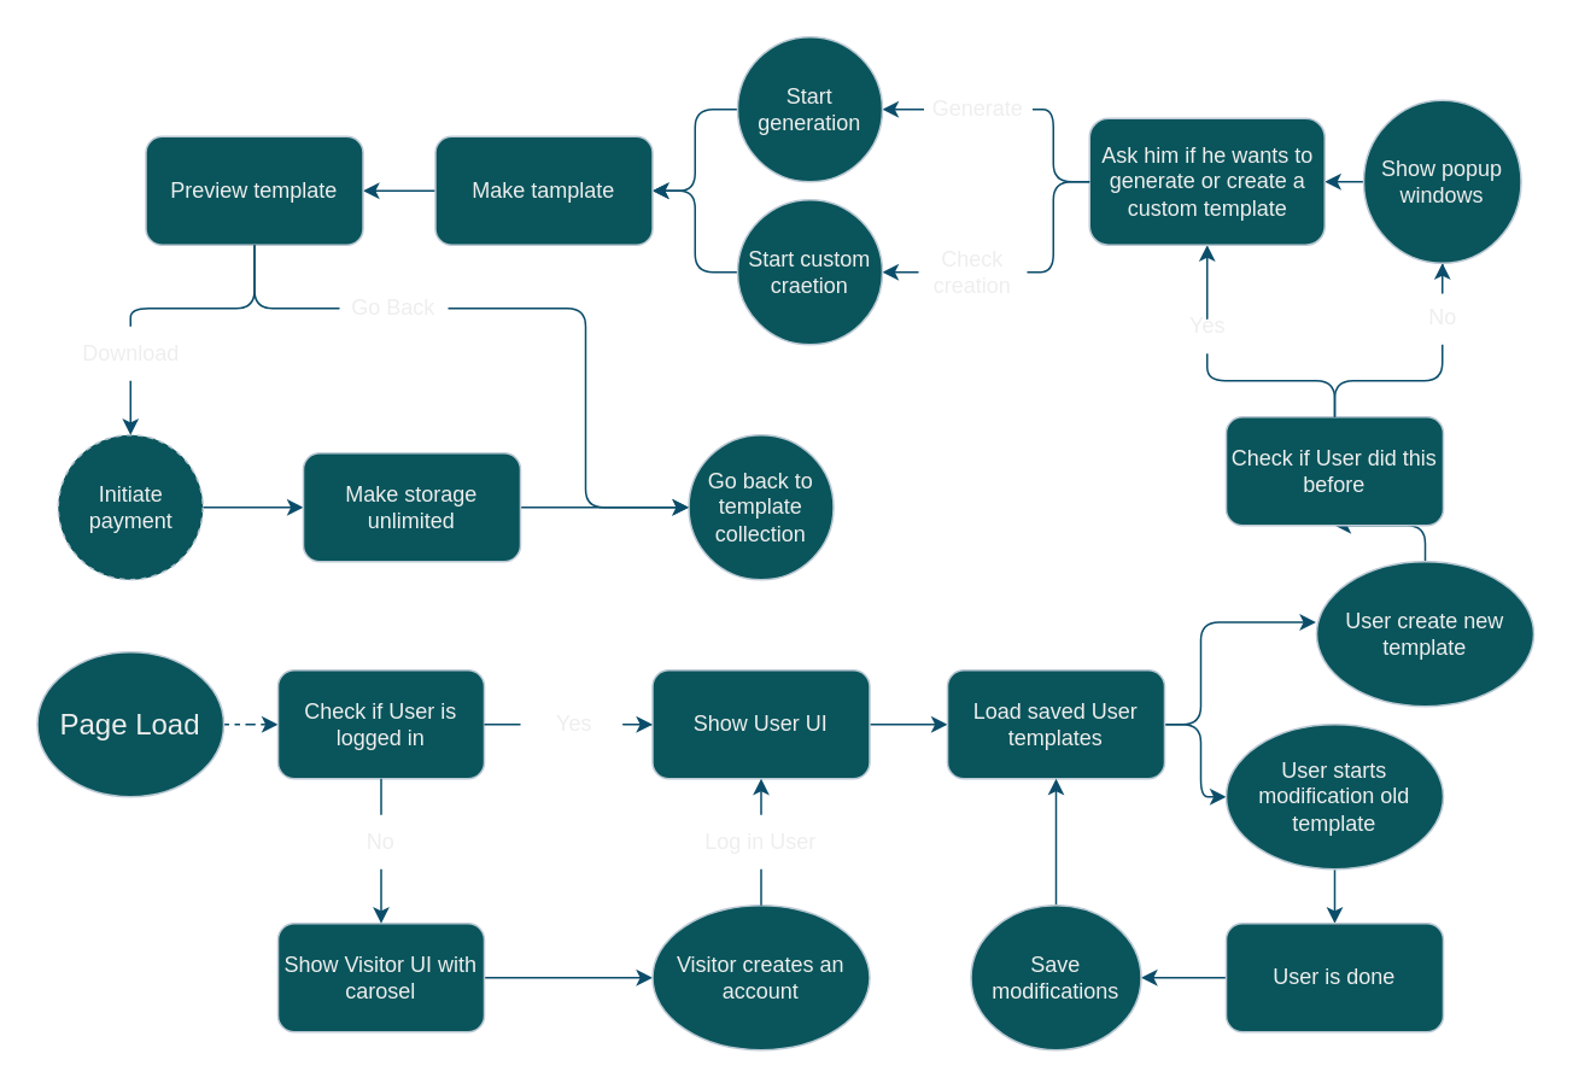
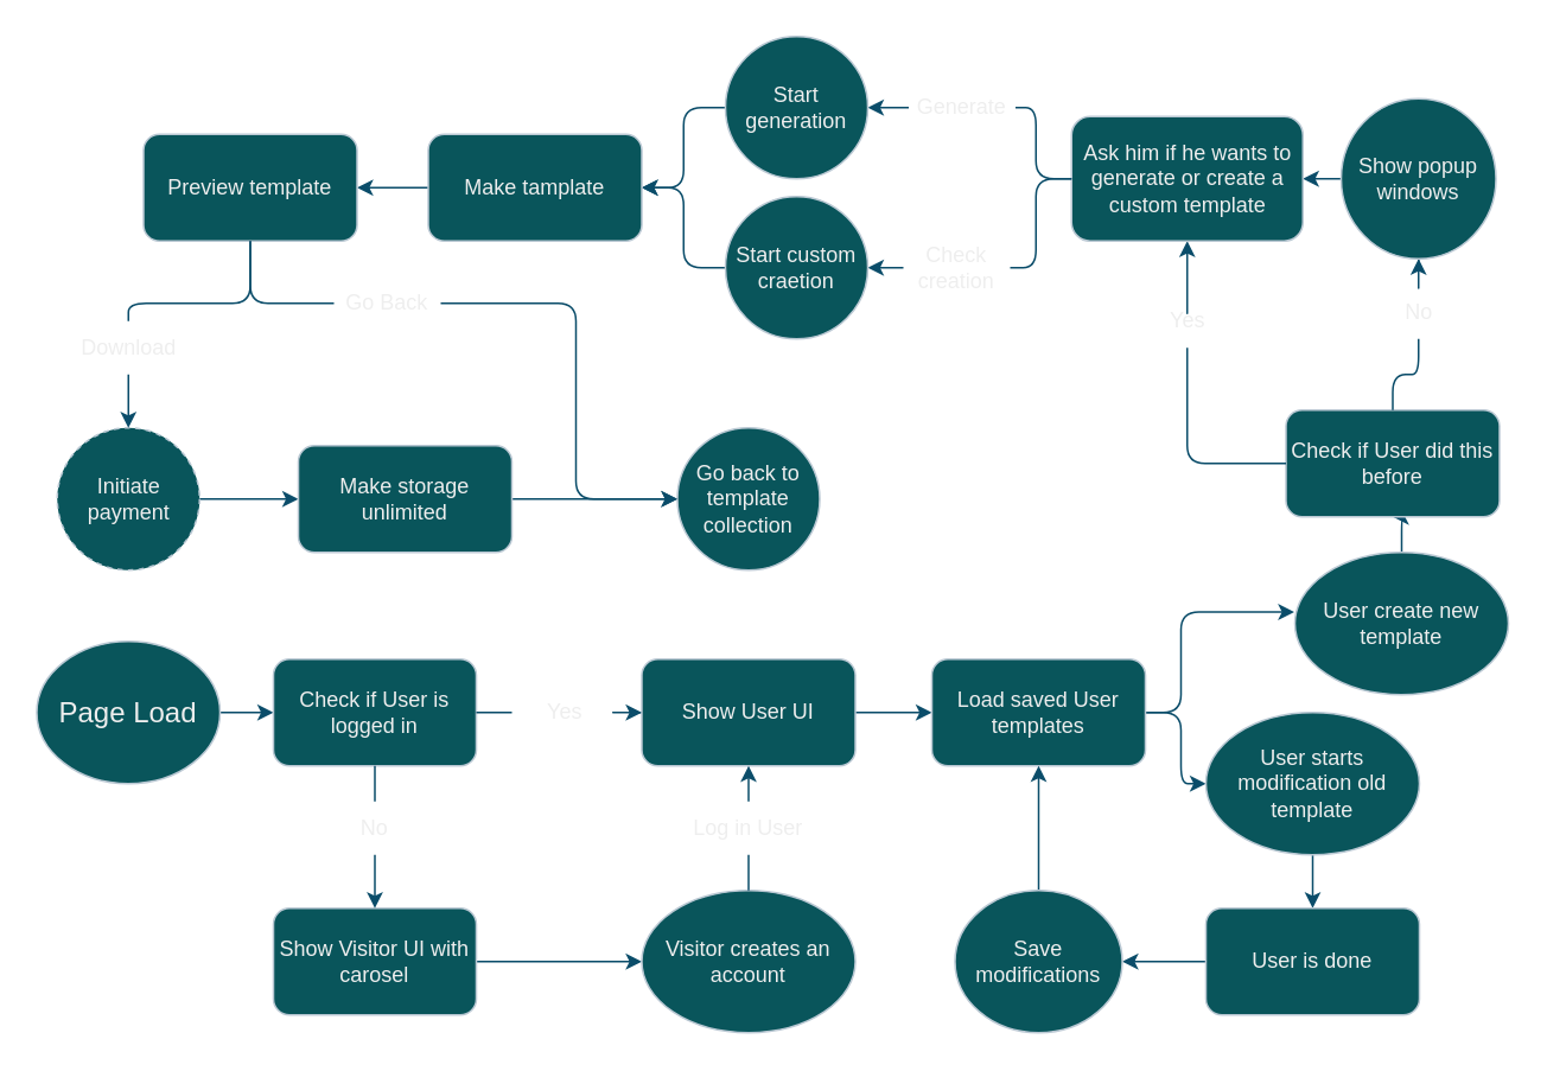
  <mxCell id="0" />
  <mxCell id="1" parent="0" />
- <mxCell id="2" value="" style="edgeStyle=orthogonalEdgeStyle;rounded=1;orthogonalLoop=1;jettySize=auto;html=1;labelBackgroundColor=none;strokeColor=#0B4D6A;fontColor=default;dashed=1;" parent="1" source="3" target="5" edge="1"><mxGeometry relative="1" as="geometry" /></mxCell>
+ <mxCell id="2" value="" style="edgeStyle=orthogonalEdgeStyle;rounded=1;orthogonalLoop=1;jettySize=auto;html=1;labelBackgroundColor=none;strokeColor=#0B4D6A;fontColor=default;" parent="1" source="3" target="5" edge="1"><mxGeometry relative="1" as="geometry" /></mxCell>
  <mxCell id="3" value="Page Load" style="ellipse;whiteSpace=wrap;html=1;fontSize=16;labelBackgroundColor=none;fillColor=#09555B;strokeColor=#BAC8D3;fontColor=#EEEEEE;rounded=1;" parent="1" vertex="1"><mxGeometry x="20" y="360" width="103" height="80" as="geometry" /></mxCell>
  <mxCell id="4" value="" style="edgeStyle=orthogonalEdgeStyle;rounded=1;orthogonalLoop=1;jettySize=auto;html=1;startArrow=none;labelBackgroundColor=none;strokeColor=#0B4D6A;fontColor=default;" parent="1" source="59" target="7" edge="1"><mxGeometry relative="1" as="geometry" /></mxCell>
  <mxCell id="5" value="Check if User is logged in" style="rounded=1;whiteSpace=wrap;html=1;labelBackgroundColor=none;fillColor=#09555B;strokeColor=#BAC8D3;fontColor=#EEEEEE;" parent="1" vertex="1"><mxGeometry x="153" y="370" width="114" height="60" as="geometry" /></mxCell>
  <mxCell id="6" value="" style="edgeStyle=orthogonalEdgeStyle;rounded=1;orthogonalLoop=1;jettySize=auto;html=1;labelBackgroundColor=none;strokeColor=#0B4D6A;fontColor=default;" parent="1" source="7" target="32" edge="1"><mxGeometry relative="1" as="geometry" /></mxCell>
  <mxCell id="7" value="Show User UI" style="whiteSpace=wrap;html=1;rounded=1;labelBackgroundColor=none;fillColor=#09555B;strokeColor=#BAC8D3;fontColor=#EEEEEE;" parent="1" vertex="1"><mxGeometry x="360" y="370" width="120" height="60" as="geometry" /></mxCell>
  <mxCell id="8" value="" style="edgeStyle=orthogonalEdgeStyle;rounded=1;orthogonalLoop=1;jettySize=auto;html=1;entryX=0;entryY=0.5;entryDx=0;entryDy=0;labelBackgroundColor=none;strokeColor=#0B4D6A;fontColor=default;" parent="1" source="9" target="11" edge="1"><mxGeometry relative="1" as="geometry" /></mxCell>
  <mxCell id="9" value="Show Visitor UI with carosel" style="rounded=1;whiteSpace=wrap;html=1;labelBackgroundColor=none;fillColor=#09555B;strokeColor=#BAC8D3;fontColor=#EEEEEE;" parent="1" vertex="1"><mxGeometry x="153" y="510" width="114" height="60" as="geometry" /></mxCell>
  <mxCell id="10" value="" style="edgeStyle=orthogonalEdgeStyle;rounded=1;orthogonalLoop=1;jettySize=auto;html=1;entryX=0.5;entryY=1;entryDx=0;entryDy=0;startArrow=none;labelBackgroundColor=none;strokeColor=#0B4D6A;fontColor=default;" parent="1" source="57" target="7" edge="1"><mxGeometry relative="1" as="geometry" /></mxCell>
  <mxCell id="11" value="&lt;div&gt;Visitor creates an account&lt;/div&gt;" style="ellipse;whiteSpace=wrap;html=1;rounded=1;labelBackgroundColor=none;fillColor=#09555B;strokeColor=#BAC8D3;fontColor=#EEEEEE;" parent="1" vertex="1"><mxGeometry x="360" y="500" width="120" height="80" as="geometry" /></mxCell>
  <mxCell id="12" value="" style="edgeStyle=orthogonalEdgeStyle;rounded=1;orthogonalLoop=1;jettySize=auto;html=1;exitX=0.5;exitY=0;exitDx=0;exitDy=0;labelBackgroundColor=none;strokeColor=#0B4D6A;fontColor=default;" parent="1" source="13" target="16" edge="1"><mxGeometry relative="1" as="geometry"><mxPoint x="787" y="300" as="sourcePoint" /></mxGeometry></mxCell>
  <mxCell id="13" value="User create new template" style="ellipse;whiteSpace=wrap;html=1;rounded=1;labelBackgroundColor=none;fillColor=#09555B;strokeColor=#BAC8D3;fontColor=#EEEEEE;" parent="1" vertex="1"><mxGeometry x="727" y="310" width="120" height="80" as="geometry" /></mxCell>
  <mxCell id="14" style="edgeStyle=orthogonalEdgeStyle;rounded=1;orthogonalLoop=1;jettySize=auto;html=1;entryX=0.5;entryY=1;entryDx=0;entryDy=0;startArrow=none;exitX=0.5;exitY=0;exitDx=0;exitDy=0;labelBackgroundColor=none;strokeColor=#0B4D6A;fontColor=default;" parent="1" source="63" target="21" edge="1"><mxGeometry relative="1" as="geometry"><Array as="points"><mxPoint x="667" y="180" /><mxPoint x="667" y="150" /></Array></mxGeometry></mxCell>
  <mxCell id="15" style="edgeStyle=orthogonalEdgeStyle;rounded=1;orthogonalLoop=1;jettySize=auto;html=1;entryX=0.5;entryY=1;entryDx=0;entryDy=0;startArrow=none;labelBackgroundColor=none;strokeColor=#0B4D6A;fontColor=default;" parent="1" source="61" target="18" edge="1"><mxGeometry relative="1" as="geometry" /></mxCell>
- <mxCell id="16" value="Check if User did this before" style="whiteSpace=wrap;html=1;rounded=1;labelBackgroundColor=none;fillColor=#09555B;strokeColor=#BAC8D3;fontColor=#EEEEEE;" parent="1" vertex="1"><mxGeometry x="677" y="230" width="120" height="60" as="geometry" /></mxCell>
+ <mxCell id="16" value="Check if User did this before" style="whiteSpace=wrap;html=1;rounded=1;labelBackgroundColor=none;fillColor=#09555B;strokeColor=#BAC8D3;fontColor=#EEEEEE;" parent="1" vertex="1"><mxGeometry x="722" y="230" width="120" height="60" as="geometry" /></mxCell>
  <mxCell id="17" value="" style="edgeStyle=orthogonalEdgeStyle;rounded=1;orthogonalLoop=1;jettySize=auto;html=1;labelBackgroundColor=none;strokeColor=#0B4D6A;fontColor=default;" parent="1" source="18" target="21" edge="1"><mxGeometry relative="1" as="geometry" /></mxCell>
  <mxCell id="18" value="Show popup windows " style="ellipse;whiteSpace=wrap;html=1;rounded=1;labelBackgroundColor=none;fillColor=#09555B;strokeColor=#BAC8D3;fontColor=#EEEEEE;" parent="1" vertex="1"><mxGeometry x="753" y="55" width="87" height="90" as="geometry" /></mxCell>
  <mxCell id="19" value="" style="edgeStyle=orthogonalEdgeStyle;rounded=1;orthogonalLoop=1;jettySize=auto;html=1;startArrow=none;labelBackgroundColor=none;strokeColor=#0B4D6A;fontColor=default;" parent="1" source="49" target="23" edge="1"><mxGeometry relative="1" as="geometry" /></mxCell>
  <mxCell id="20" value="" style="edgeStyle=orthogonalEdgeStyle;rounded=1;orthogonalLoop=1;jettySize=auto;html=1;startArrow=none;labelBackgroundColor=none;strokeColor=#0B4D6A;fontColor=default;" parent="1" source="52" target="25" edge="1"><mxGeometry relative="1" as="geometry" /></mxCell>
  <mxCell id="21" value="Ask him if he wants to generate or create a custom template" style="rounded=1;whiteSpace=wrap;html=1;labelBackgroundColor=none;fillColor=#09555B;strokeColor=#BAC8D3;fontColor=#EEEEEE;" parent="1" vertex="1"><mxGeometry x="601.5" y="65" width="130" height="70" as="geometry" /></mxCell>
  <mxCell id="22" value="" style="edgeStyle=orthogonalEdgeStyle;rounded=1;orthogonalLoop=1;jettySize=auto;html=1;labelBackgroundColor=none;strokeColor=#0B4D6A;fontColor=default;" parent="1" source="23" target="27" edge="1"><mxGeometry relative="1" as="geometry" /></mxCell>
  <mxCell id="23" value="Start generation" style="ellipse;whiteSpace=wrap;html=1;rounded=1;labelBackgroundColor=none;fillColor=#09555B;strokeColor=#BAC8D3;fontColor=#EEEEEE;" parent="1" vertex="1"><mxGeometry x="407" y="20" width="80" height="80" as="geometry" /></mxCell>
  <mxCell id="24" value="" style="edgeStyle=orthogonalEdgeStyle;rounded=1;orthogonalLoop=1;jettySize=auto;html=1;labelBackgroundColor=none;strokeColor=#0B4D6A;fontColor=default;" parent="1" source="25" target="27" edge="1"><mxGeometry relative="1" as="geometry" /></mxCell>
  <mxCell id="25" value="Start custom craetion" style="ellipse;whiteSpace=wrap;html=1;rounded=1;labelBackgroundColor=none;fillColor=#09555B;strokeColor=#BAC8D3;fontColor=#EEEEEE;" parent="1" vertex="1"><mxGeometry x="407" y="110" width="80" height="80" as="geometry" /></mxCell>
  <mxCell id="26" value="" style="edgeStyle=orthogonalEdgeStyle;rounded=1;orthogonalLoop=1;jettySize=auto;html=1;labelBackgroundColor=none;strokeColor=#0B4D6A;fontColor=default;" parent="1" source="27" target="29" edge="1"><mxGeometry relative="1" as="geometry" /></mxCell>
  <mxCell id="27" value="Make tamplate" style="whiteSpace=wrap;html=1;rounded=1;labelBackgroundColor=none;fillColor=#09555B;strokeColor=#BAC8D3;fontColor=#EEEEEE;" parent="1" vertex="1"><mxGeometry x="240" y="75" width="120" height="60" as="geometry" /></mxCell>
  <mxCell id="28" value="" style="edgeStyle=orthogonalEdgeStyle;rounded=1;orthogonalLoop=1;jettySize=auto;html=1;startArrow=none;labelBackgroundColor=none;strokeColor=#0B4D6A;fontColor=default;" parent="1" source="44" target="35" edge="1"><mxGeometry relative="1" as="geometry"><Array as="points"><mxPoint x="323" y="170" /></Array></mxGeometry></mxCell>
  <mxCell id="29" value="Preview template" style="whiteSpace=wrap;html=1;rounded=1;labelBackgroundColor=none;fillColor=#09555B;strokeColor=#BAC8D3;fontColor=#EEEEEE;" parent="1" vertex="1"><mxGeometry x="80" y="75" width="120" height="60" as="geometry" /></mxCell>
  <mxCell id="30" value="" style="edgeStyle=orthogonalEdgeStyle;rounded=1;orthogonalLoop=1;jettySize=auto;html=1;labelBackgroundColor=none;strokeColor=#0B4D6A;fontColor=default;" parent="1" source="32" target="64" edge="1"><mxGeometry relative="1" as="geometry" /></mxCell>
  <mxCell id="31" style="edgeStyle=orthogonalEdgeStyle;rounded=1;orthogonalLoop=1;jettySize=auto;html=1;entryX=-0.003;entryY=0.419;entryDx=0;entryDy=0;entryPerimeter=0;labelBackgroundColor=none;strokeColor=#0B4D6A;fontColor=default;" parent="1" source="32" target="13" edge="1"><mxGeometry relative="1" as="geometry"><Array as="points"><mxPoint x="663" y="400" /><mxPoint x="663" y="344" /></Array></mxGeometry></mxCell>
  <mxCell id="32" value="Load saved User templates" style="whiteSpace=wrap;html=1;rounded=1;labelBackgroundColor=none;fillColor=#09555B;strokeColor=#BAC8D3;fontColor=#EEEEEE;" parent="1" vertex="1"><mxGeometry x="523" y="370" width="120" height="60" as="geometry" /></mxCell>
  <mxCell id="33" value="" style="edgeStyle=orthogonalEdgeStyle;rounded=1;orthogonalLoop=1;jettySize=auto;html=1;labelBackgroundColor=none;strokeColor=#0B4D6A;fontColor=default;" parent="1" source="34" target="37" edge="1"><mxGeometry relative="1" as="geometry" /></mxCell>
  <mxCell id="34" value="Initiate payment" style="ellipse;whiteSpace=wrap;html=1;rounded=1;labelBackgroundColor=none;fillColor=#09555B;strokeColor=#BAC8D3;fontColor=#EEEEEE;dashed=1;" parent="1" vertex="1"><mxGeometry x="31.5" y="240" width="80" height="80" as="geometry" /></mxCell>
  <mxCell id="35" value="Go back to template collection" style="ellipse;whiteSpace=wrap;html=1;rounded=1;labelBackgroundColor=none;fillColor=#09555B;strokeColor=#BAC8D3;fontColor=#EEEEEE;" parent="1" vertex="1"><mxGeometry x="380" y="240" width="80" height="80" as="geometry" /></mxCell>
  <mxCell id="36" value="" style="edgeStyle=orthogonalEdgeStyle;rounded=1;orthogonalLoop=1;jettySize=auto;html=1;labelBackgroundColor=none;strokeColor=#0B4D6A;fontColor=default;" parent="1" source="37" target="35" edge="1"><mxGeometry relative="1" as="geometry" /></mxCell>
  <mxCell id="37" value="Make storage unlimited" style="whiteSpace=wrap;html=1;rounded=1;labelBackgroundColor=none;fillColor=#09555B;strokeColor=#BAC8D3;fontColor=#EEEEEE;" parent="1" vertex="1"><mxGeometry x="167" y="250" width="120" height="60" as="geometry" /></mxCell>
  <mxCell id="38" value="" style="edgeStyle=orthogonalEdgeStyle;rounded=1;orthogonalLoop=1;jettySize=auto;html=1;labelBackgroundColor=none;strokeColor=#0B4D6A;fontColor=default;" parent="1" source="64" target="40" edge="1"><mxGeometry relative="1" as="geometry" /></mxCell>
  <mxCell id="39" value="" style="edgeStyle=orthogonalEdgeStyle;rounded=1;orthogonalLoop=1;jettySize=auto;html=1;labelBackgroundColor=none;strokeColor=#0B4D6A;fontColor=default;" parent="1" source="40" target="42" edge="1"><mxGeometry relative="1" as="geometry" /></mxCell>
  <mxCell id="40" value="User is done" style="whiteSpace=wrap;html=1;labelBackgroundColor=none;fillColor=#09555B;strokeColor=#BAC8D3;fontColor=#EEEEEE;rounded=1;" parent="1" vertex="1"><mxGeometry x="677" y="510" width="120" height="60" as="geometry" /></mxCell>
  <mxCell id="41" value="" style="edgeStyle=orthogonalEdgeStyle;rounded=1;orthogonalLoop=1;jettySize=auto;html=1;labelBackgroundColor=none;strokeColor=#0B4D6A;fontColor=default;" parent="1" source="42" target="32" edge="1"><mxGeometry relative="1" as="geometry" /></mxCell>
  <mxCell id="42" value="Save modifications" style="ellipse;whiteSpace=wrap;html=1;labelBackgroundColor=none;fillColor=#09555B;strokeColor=#BAC8D3;fontColor=#EEEEEE;rounded=1;" parent="1" vertex="1"><mxGeometry x="536" y="500" width="94" height="80" as="geometry" /></mxCell>
  <mxCell id="43" value="" style="edgeStyle=orthogonalEdgeStyle;rounded=1;orthogonalLoop=1;jettySize=auto;html=1;endArrow=none;labelBackgroundColor=none;strokeColor=#0B4D6A;fontColor=default;" parent="1" source="29" target="44" edge="1"><mxGeometry relative="1" as="geometry"><mxPoint x="140" y="135" as="sourcePoint" /><mxPoint x="323" y="190" as="targetPoint" /><Array as="points"><mxPoint x="140" y="170" /></Array></mxGeometry></mxCell>
  <mxCell id="44" value="Go Back" style="text;html=1;strokeColor=none;fillColor=none;align=center;verticalAlign=middle;whiteSpace=wrap;rounded=1;labelBackgroundColor=none;fontColor=#EEEEEE;" parent="1" vertex="1"><mxGeometry x="187" y="155" width="60" height="30" as="geometry" /></mxCell>
  <mxCell id="45" value="" style="edgeStyle=orthogonalEdgeStyle;rounded=1;orthogonalLoop=1;jettySize=auto;html=1;endArrow=none;labelBackgroundColor=none;strokeColor=#0B4D6A;fontColor=default;" parent="1" source="29" target="47" edge="1"><mxGeometry relative="1" as="geometry"><mxPoint x="140" y="135" as="sourcePoint" /><mxPoint x="60" y="190" as="targetPoint" /><Array as="points"><mxPoint x="140" y="170" /></Array></mxGeometry></mxCell>
  <mxCell id="46" style="edgeStyle=orthogonalEdgeStyle;rounded=1;orthogonalLoop=1;jettySize=auto;html=1;entryX=0.5;entryY=0;entryDx=0;entryDy=0;labelBackgroundColor=none;strokeColor=#0B4D6A;fontColor=default;" parent="1" source="47" target="34" edge="1"><mxGeometry relative="1" as="geometry" /></mxCell>
  <mxCell id="47" value="Download" style="text;html=1;strokeColor=none;fillColor=none;align=center;verticalAlign=middle;whiteSpace=wrap;rounded=1;labelBackgroundColor=none;fontColor=#EEEEEE;" parent="1" vertex="1"><mxGeometry x="41.5" y="180" width="60" height="30" as="geometry" /></mxCell>
  <mxCell id="48" value="" style="edgeStyle=orthogonalEdgeStyle;rounded=1;orthogonalLoop=1;jettySize=auto;html=1;endArrow=none;labelBackgroundColor=none;strokeColor=#0B4D6A;fontColor=default;" parent="1" source="21" target="49" edge="1"><mxGeometry relative="1" as="geometry"><mxPoint x="580" y="100" as="sourcePoint" /><mxPoint x="500" y="60" as="targetPoint" /></mxGeometry></mxCell>
  <mxCell id="49" value="Generate" style="text;html=1;strokeColor=none;fillColor=none;align=center;verticalAlign=middle;whiteSpace=wrap;rounded=1;labelBackgroundColor=none;fontColor=#EEEEEE;" parent="1" vertex="1"><mxGeometry x="510" y="45" width="60" height="30" as="geometry" /></mxCell>
  <mxCell id="50" style="edgeStyle=orthogonalEdgeStyle;rounded=1;orthogonalLoop=1;jettySize=auto;html=1;exitX=0.5;exitY=1;exitDx=0;exitDy=0;labelBackgroundColor=none;strokeColor=#0B4D6A;fontColor=default;" parent="1" source="49" target="49" edge="1"><mxGeometry relative="1" as="geometry" /></mxCell>
  <mxCell id="51" value="" style="edgeStyle=orthogonalEdgeStyle;rounded=1;orthogonalLoop=1;jettySize=auto;html=1;endArrow=none;labelBackgroundColor=none;strokeColor=#0B4D6A;fontColor=default;" parent="1" source="21" target="52" edge="1"><mxGeometry relative="1" as="geometry"><mxPoint x="602" y="100" as="sourcePoint" /><mxPoint x="487" y="150" as="targetPoint" /></mxGeometry></mxCell>
  <mxCell id="52" value="Check creation" style="text;html=1;strokeColor=none;fillColor=none;align=center;verticalAlign=middle;whiteSpace=wrap;rounded=1;labelBackgroundColor=none;fontColor=#EEEEEE;" parent="1" vertex="1"><mxGeometry x="507" y="135" width="60" height="30" as="geometry" /></mxCell>
  <mxCell id="53" value="" style="edgeStyle=orthogonalEdgeStyle;rounded=1;orthogonalLoop=1;jettySize=auto;html=1;exitX=0.5;exitY=1;exitDx=0;exitDy=0;endArrow=none;labelBackgroundColor=none;strokeColor=#0B4D6A;fontColor=default;" parent="1" source="5" target="55" edge="1"><mxGeometry relative="1" as="geometry"><mxPoint x="210" y="430" as="sourcePoint" /><mxPoint x="213" y="480" as="targetPoint" /><Array as="points" /></mxGeometry></mxCell>
  <mxCell id="54" value="" style="edgeStyle=orthogonalEdgeStyle;rounded=1;orthogonalLoop=1;jettySize=auto;html=1;labelBackgroundColor=none;strokeColor=#0B4D6A;fontColor=default;" parent="1" source="55" target="9" edge="1"><mxGeometry relative="1" as="geometry" /></mxCell>
  <mxCell id="55" value="No" style="text;html=1;strokeColor=none;fillColor=none;align=center;verticalAlign=middle;whiteSpace=wrap;rounded=1;labelBackgroundColor=none;fontColor=#EEEEEE;" parent="1" vertex="1"><mxGeometry x="180" y="450" width="60" height="30" as="geometry" /></mxCell>
  <mxCell id="56" value="" style="edgeStyle=orthogonalEdgeStyle;rounded=1;orthogonalLoop=1;jettySize=auto;html=1;entryX=0.5;entryY=1;entryDx=0;entryDy=0;endArrow=none;labelBackgroundColor=none;strokeColor=#0B4D6A;fontColor=default;" parent="1" source="11" target="57" edge="1"><mxGeometry relative="1" as="geometry"><mxPoint x="393" y="570" as="sourcePoint" /><mxPoint x="393" y="450" as="targetPoint" /></mxGeometry></mxCell>
  <mxCell id="57" value="Log in User" style="text;html=1;strokeColor=none;fillColor=none;align=center;verticalAlign=middle;whiteSpace=wrap;rounded=1;labelBackgroundColor=none;fontColor=#EEEEEE;" parent="1" vertex="1"><mxGeometry x="360" y="450" width="120" height="30" as="geometry" /></mxCell>
  <mxCell id="58" value="" style="edgeStyle=orthogonalEdgeStyle;rounded=1;orthogonalLoop=1;jettySize=auto;html=1;endArrow=none;labelBackgroundColor=none;strokeColor=#0B4D6A;fontColor=default;" parent="1" source="5" target="59" edge="1"><mxGeometry relative="1" as="geometry"><mxPoint x="267" y="400" as="sourcePoint" /><mxPoint x="347" y="400" as="targetPoint" /></mxGeometry></mxCell>
  <mxCell id="59" value="Yes" style="text;html=1;strokeColor=none;fillColor=none;align=center;verticalAlign=middle;whiteSpace=wrap;rounded=1;labelBackgroundColor=none;fontColor=#EEEEEE;" parent="1" vertex="1"><mxGeometry x="287" y="385" width="60" height="30" as="geometry" /></mxCell>
  <mxCell id="60" value="" style="edgeStyle=orthogonalEdgeStyle;rounded=1;orthogonalLoop=1;jettySize=auto;html=1;entryX=0.5;entryY=1;entryDx=0;entryDy=0;endArrow=none;labelBackgroundColor=none;strokeColor=#0B4D6A;fontColor=default;" parent="1" source="16" target="61" edge="1"><mxGeometry relative="1" as="geometry"><mxPoint x="797" y="260" as="sourcePoint" /><mxPoint x="851" y="145" as="targetPoint" /></mxGeometry></mxCell>
  <mxCell id="61" value="No" style="text;html=1;strokeColor=none;fillColor=none;align=center;verticalAlign=middle;whiteSpace=wrap;rounded=1;labelBackgroundColor=none;fontColor=#EEEEEE;" parent="1" vertex="1"><mxGeometry x="774.5" y="160" width="44" height="30" as="geometry" /></mxCell>
  <mxCell id="62" value="" style="edgeStyle=orthogonalEdgeStyle;rounded=1;orthogonalLoop=1;jettySize=auto;html=1;entryX=0.5;entryY=1;entryDx=0;entryDy=0;endArrow=none;labelBackgroundColor=none;strokeColor=#0B4D6A;fontColor=default;" parent="1" source="16" target="63" edge="1"><mxGeometry relative="1" as="geometry"><mxPoint x="737" y="230" as="sourcePoint" /><mxPoint x="667" y="135" as="targetPoint" /></mxGeometry></mxCell>
  <mxCell id="63" value="Yes" style="text;html=1;strokeColor=none;fillColor=none;align=center;verticalAlign=middle;whiteSpace=wrap;rounded=1;labelBackgroundColor=none;fontColor=#EEEEEE;" parent="1" vertex="1"><mxGeometry x="636.5" y="165" width="60" height="30" as="geometry" /></mxCell>
  <mxCell id="64" value="User starts modification old template" style="ellipse;whiteSpace=wrap;html=1;labelBackgroundColor=none;fillColor=#09555B;strokeColor=#BAC8D3;fontColor=#EEEEEE;rounded=1;" parent="1" vertex="1"><mxGeometry x="677" y="400" width="120" height="80" as="geometry" /></mxCell>
